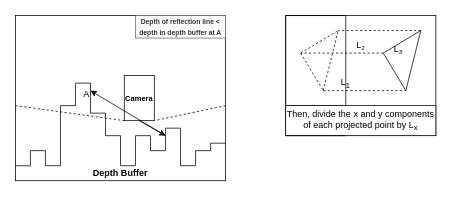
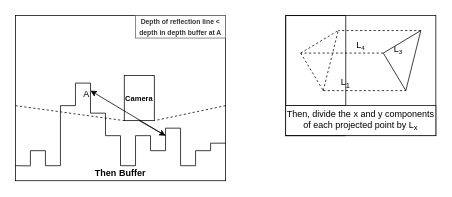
  <mxCell id="0" />
  <mxCell id="1" parent="0" />
  <mxCell id="2" value="" style="rounded=0;whiteSpace=wrap;html=1;fillColor=#FFFFFF;" vertex="1" parent="1"><mxGeometry x="20" y="20" width="280" height="220" as="geometry" /></mxCell>
  <mxCell id="3" value="" style="rounded=0;whiteSpace=wrap;html=1;fillColor=#FFFFFF;" vertex="1" parent="1"><mxGeometry x="380" y="20" width="200" height="160" as="geometry" /></mxCell>
  <mxCell id="4" value="&lt;b&gt;&lt;font style=&quot;font-size: 10px&quot;&gt;Camera&lt;/font&gt;&lt;/b&gt;" style="rounded=0;whiteSpace=wrap;html=1;" vertex="1" parent="1"><mxGeometry x="165" y="100" width="40" height="60" as="geometry" /></mxCell>
  <mxCell id="5" value="" style="endArrow=none;dashed=1;html=1;entryX=0;entryY=1;entryDx=0;entryDy=0;" edge="1" parent="1" target="4"><mxGeometry width="50" height="50" relative="1" as="geometry"><mxPoint x="20" y="140" as="sourcePoint" /><mxPoint x="170" y="60" as="targetPoint" /></mxGeometry></mxCell>
  <mxCell id="6" value="" style="endArrow=none;dashed=1;html=1;entryX=1;entryY=1;entryDx=0;entryDy=0;" edge="1" parent="1" target="4"><mxGeometry width="50" height="50" relative="1" as="geometry"><mxPoint x="300" y="140" as="sourcePoint" /><mxPoint x="150" y="90" as="targetPoint" /></mxGeometry></mxCell>
  <mxCell id="7" value="" style="endArrow=none;html=1;" edge="1" parent="1"><mxGeometry width="50" height="50" relative="1" as="geometry"><mxPoint x="140" y="180" as="sourcePoint" /><mxPoint x="140" y="150" as="targetPoint" /></mxGeometry></mxCell>
  <mxCell id="8" value="" style="endArrow=none;html=1;" edge="1" parent="1"><mxGeometry width="50" height="50" relative="1" as="geometry"><mxPoint x="80" y="140" as="sourcePoint" /><mxPoint x="80" y="220" as="targetPoint" /></mxGeometry></mxCell>
  <mxCell id="9" value="" style="endArrow=none;html=1;" edge="1" parent="1"><mxGeometry width="50" height="50" relative="1" as="geometry"><mxPoint x="200" y="180" as="sourcePoint" /><mxPoint x="180" y="180" as="targetPoint" /></mxGeometry></mxCell>
  <mxCell id="10" value="" style="endArrow=none;html=1;" edge="1" parent="1"><mxGeometry width="50" height="50" relative="1" as="geometry"><mxPoint x="180" y="220" as="sourcePoint" /><mxPoint x="180" y="180" as="targetPoint" /></mxGeometry></mxCell>
  <mxCell id="11" value="" style="endArrow=none;html=1;" edge="1" parent="1"><mxGeometry width="50" height="50" relative="1" as="geometry"><mxPoint x="200" y="200" as="sourcePoint" /><mxPoint x="200" y="180" as="targetPoint" /></mxGeometry></mxCell>
  <mxCell id="12" value="" style="endArrow=classic;html=1;exitX=0.5;exitY=1;exitDx=0;exitDy=0;" edge="1" parent="1" source="4"><mxGeometry width="50" height="50" relative="1" as="geometry"><mxPoint x="230" y="150" as="sourcePoint" /><mxPoint x="220" y="180" as="targetPoint" /></mxGeometry></mxCell>
  <mxCell id="13" value="" style="endArrow=classic;html=1;exitX=0.5;exitY=1;exitDx=0;exitDy=0;" edge="1" parent="1"><mxGeometry width="50" height="50" relative="1" as="geometry"><mxPoint x="220" y="180" as="sourcePoint" /><mxPoint x="120" y="120" as="targetPoint" /></mxGeometry></mxCell>
  <mxCell id="14" value="" style="endArrow=none;html=1;" edge="1" parent="1"><mxGeometry width="50" height="50" relative="1" as="geometry"><mxPoint x="100" y="140" as="sourcePoint" /><mxPoint x="80" y="140" as="targetPoint" /></mxGeometry></mxCell>
  <mxCell id="15" value="" style="endArrow=none;html=1;" edge="1" parent="1"><mxGeometry width="50" height="50" relative="1" as="geometry"><mxPoint x="140" y="150" as="sourcePoint" /><mxPoint x="120" y="150" as="targetPoint" /></mxGeometry></mxCell>
  <mxCell id="16" value="&lt;font style=&quot;font-size: 9px&quot;&gt;&lt;b&gt;Depth of reflection line &amp;lt; depth in depth buffer at A&lt;/b&gt;&lt;/font&gt;" style="text;html=1;align=center;verticalAlign=middle;whiteSpace=wrap;rounded=0;strokeColor=#666666;fontColor=#333333;fillColor=#FFFFFF;" vertex="1" parent="1"><mxGeometry x="180" y="20" width="120" height="30" as="geometry" /></mxCell>
- <mxCell id="17" value="&lt;b&gt;Depth Buffer&lt;/b&gt;" style="text;html=1;strokeColor=none;fillColor=none;align=center;verticalAlign=middle;whiteSpace=wrap;rounded=0;" vertex="1" parent="1"><mxGeometry x="110" y="220" width="100" height="20" as="geometry" /></mxCell>
+ <mxCell id="17" value="&lt;b&gt;Then Buffer&lt;/b&gt;" style="text;html=1;strokeColor=none;fillColor=none;align=center;verticalAlign=middle;whiteSpace=wrap;rounded=0;" vertex="1" parent="1"><mxGeometry x="110" y="220" width="100" height="20" as="geometry" /></mxCell>
  <mxCell id="18" value="A" style="text;html=1;strokeColor=none;fillColor=none;align=center;verticalAlign=middle;whiteSpace=wrap;rounded=0;" vertex="1" parent="1"><mxGeometry x="105" y="115" width="20" height="20" as="geometry" /></mxCell>
  <mxCell id="19" value="" style="endArrow=none;html=1;" edge="1" parent="1"><mxGeometry width="50" height="50" relative="1" as="geometry"><mxPoint x="510" y="70" as="sourcePoint" /><mxPoint x="560" y="40" as="targetPoint" /></mxGeometry></mxCell>
  <mxCell id="20" value="" style="endArrow=none;html=1;" edge="1" parent="1"><mxGeometry width="50" height="50" relative="1" as="geometry"><mxPoint x="510" y="70" as="sourcePoint" /><mxPoint x="540" y="120" as="targetPoint" /></mxGeometry></mxCell>
  <mxCell id="21" value="" style="endArrow=none;html=1;" edge="1" parent="1"><mxGeometry width="50" height="50" relative="1" as="geometry"><mxPoint x="560" y="40" as="sourcePoint" /><mxPoint x="540" y="120" as="targetPoint" /></mxGeometry></mxCell>
  <mxCell id="22" value="" style="endArrow=none;dashed=1;html=1;" edge="1" parent="1"><mxGeometry width="50" height="50" relative="1" as="geometry"><mxPoint x="430" y="120" as="sourcePoint" /><mxPoint x="540" y="120" as="targetPoint" /></mxGeometry></mxCell>
  <mxCell id="23" value="" style="endArrow=none;html=1;" edge="1" parent="1"><mxGeometry width="50" height="50" relative="1" as="geometry"><mxPoint x="460" y="140" as="sourcePoint" /><mxPoint x="460" y="20" as="targetPoint" /></mxGeometry></mxCell>
  <mxCell id="24" value="" style="endArrow=none;html=1;" edge="1" parent="1"><mxGeometry width="50" height="50" relative="1" as="geometry"><mxPoint x="380" y="140" as="sourcePoint" /><mxPoint x="460" y="140" as="targetPoint" /></mxGeometry></mxCell>
  <mxCell id="25" value="" style="endArrow=none;html=1;" edge="1" parent="1"><mxGeometry width="50" height="50" relative="1" as="geometry"><mxPoint x="380" y="140" as="sourcePoint" /><mxPoint x="380" y="20" as="targetPoint" /></mxGeometry></mxCell>
  <mxCell id="26" value="" style="endArrow=none;html=1;" edge="1" parent="1"><mxGeometry width="50" height="50" relative="1" as="geometry"><mxPoint x="380" y="20" as="sourcePoint" /><mxPoint x="460" y="20" as="targetPoint" /></mxGeometry></mxCell>
  <mxCell id="27" value="" style="endArrow=none;dashed=1;html=1;" edge="1" parent="1"><mxGeometry width="50" height="50" relative="1" as="geometry"><mxPoint x="510" y="70" as="sourcePoint" /><mxPoint x="400" y="70" as="targetPoint" /></mxGeometry></mxCell>
  <mxCell id="28" value="" style="endArrow=none;dashed=1;html=1;" edge="1" parent="1"><mxGeometry width="50" height="50" relative="1" as="geometry"><mxPoint x="560" y="40" as="sourcePoint" /><mxPoint x="450" y="40" as="targetPoint" /></mxGeometry></mxCell>
  <mxCell id="29" value="" style="endArrow=none;dashed=1;html=1;" edge="1" parent="1"><mxGeometry width="50" height="50" relative="1" as="geometry"><mxPoint x="400" y="70" as="sourcePoint" /><mxPoint x="450" y="40" as="targetPoint" /></mxGeometry></mxCell>
  <mxCell id="30" value="" style="endArrow=none;dashed=1;html=1;" edge="1" parent="1"><mxGeometry width="50" height="50" relative="1" as="geometry"><mxPoint x="430" y="120" as="sourcePoint" /><mxPoint x="450" y="40" as="targetPoint" /></mxGeometry></mxCell>
  <mxCell id="31" value="" style="endArrow=none;dashed=1;html=1;" edge="1" parent="1"><mxGeometry width="50" height="50" relative="1" as="geometry"><mxPoint x="400" y="70" as="sourcePoint" /><mxPoint x="430" y="120" as="targetPoint" /></mxGeometry></mxCell>
  <mxCell id="32" value="Then, divide the x and y components of each projected point by L&lt;sub&gt;x&lt;/sub&gt;" style="rounded=0;whiteSpace=wrap;html=1;fillColor=#FFFFFF;" vertex="1" parent="1"><mxGeometry x="380" y="140" width="200" height="40" as="geometry" /></mxCell>
  <mxCell id="33" value="L&lt;sub&gt;1&lt;/sub&gt;" style="text;html=1;strokeColor=none;fillColor=none;align=center;verticalAlign=middle;whiteSpace=wrap;rounded=0;" vertex="1" parent="1"><mxGeometry x="440" y="100" width="40" height="20" as="geometry" /></mxCell>
- <mxCell id="34" value="L&lt;span style=&quot;font-size: 10px&quot;&gt;&lt;sub&gt;2&lt;/sub&gt;&lt;/span&gt;" style="text;html=1;strokeColor=none;fillColor=none;align=center;verticalAlign=middle;whiteSpace=wrap;rounded=0;" vertex="1" parent="1"><mxGeometry x="460" y="50" width="40" height="20" as="geometry" /></mxCell>
+ <mxCell id="34" value="L&lt;span style=&quot;font-size: 10px&quot;&gt;&lt;sub&gt;4&lt;/sub&gt;&lt;/span&gt;" style="text;html=1;strokeColor=none;fillColor=none;align=center;verticalAlign=middle;whiteSpace=wrap;rounded=0;" vertex="1" parent="1"><mxGeometry x="460" y="50" width="40" height="20" as="geometry" /></mxCell>
  <mxCell id="35" value="L&lt;span style=&quot;font-size: 10px&quot;&gt;&lt;sub&gt;3&lt;/sub&gt;&lt;/span&gt;" style="text;html=1;strokeColor=none;fillColor=none;align=center;verticalAlign=middle;whiteSpace=wrap;rounded=0;" vertex="1" parent="1"><mxGeometry x="510" y="55" width="40" height="20" as="geometry" /></mxCell>
  <mxCell id="36" value="" style="endArrow=none;html=1;" edge="1" parent="1"><mxGeometry width="50" height="50" relative="1" as="geometry"><mxPoint x="379.43" y="180" as="sourcePoint" /><mxPoint x="459.43" y="180" as="targetPoint" /></mxGeometry></mxCell>
  <mxCell id="37" value="" style="endArrow=none;html=1;" edge="1" parent="1"><mxGeometry width="50" height="50" relative="1" as="geometry"><mxPoint x="20" y="220.002" as="sourcePoint" /><mxPoint x="40" y="220.24" as="targetPoint" /></mxGeometry></mxCell>
  <mxCell id="38" value="" style="endArrow=none;html=1;" edge="1" parent="1"><mxGeometry width="50" height="50" relative="1" as="geometry"><mxPoint x="40" y="220.002" as="sourcePoint" /><mxPoint x="40" y="200" as="targetPoint" /></mxGeometry></mxCell>
  <mxCell id="39" value="" style="endArrow=none;html=1;" edge="1" parent="1"><mxGeometry width="50" height="50" relative="1" as="geometry"><mxPoint x="60" y="200" as="sourcePoint" /><mxPoint x="40" y="200" as="targetPoint" /></mxGeometry></mxCell>
  <mxCell id="40" value="" style="endArrow=none;html=1;" edge="1" parent="1"><mxGeometry width="50" height="50" relative="1" as="geometry"><mxPoint x="60" y="220" as="sourcePoint" /><mxPoint x="60" y="200" as="targetPoint" /></mxGeometry></mxCell>
  <mxCell id="41" value="" style="endArrow=none;html=1;" edge="1" parent="1"><mxGeometry width="50" height="50" relative="1" as="geometry"><mxPoint x="60" y="220" as="sourcePoint" /><mxPoint x="80" y="220" as="targetPoint" /></mxGeometry></mxCell>
  <mxCell id="42" value="" style="endArrow=none;html=1;" edge="1" parent="1"><mxGeometry width="50" height="50" relative="1" as="geometry"><mxPoint x="100" y="120" as="sourcePoint" /><mxPoint x="100" y="140" as="targetPoint" /></mxGeometry></mxCell>
  <mxCell id="43" value="" style="endArrow=none;html=1;" edge="1" parent="1"><mxGeometry width="50" height="50" relative="1" as="geometry"><mxPoint x="100" y="110" as="sourcePoint" /><mxPoint x="100" y="120" as="targetPoint" /></mxGeometry></mxCell>
  <mxCell id="44" value="" style="endArrow=none;html=1;" edge="1" parent="1"><mxGeometry width="50" height="50" relative="1" as="geometry"><mxPoint x="100" y="110" as="sourcePoint" /><mxPoint x="120" y="110" as="targetPoint" /></mxGeometry></mxCell>
  <mxCell id="45" value="" style="endArrow=none;html=1;" edge="1" parent="1"><mxGeometry width="50" height="50" relative="1" as="geometry"><mxPoint x="120" y="110" as="sourcePoint" /><mxPoint x="120" y="150" as="targetPoint" /></mxGeometry></mxCell>
  <mxCell id="46" value="" style="endArrow=none;html=1;" edge="1" parent="1"><mxGeometry width="50" height="50" relative="1" as="geometry"><mxPoint x="140" y="180" as="sourcePoint" /><mxPoint x="160" y="180" as="targetPoint" /></mxGeometry></mxCell>
  <mxCell id="47" value="" style="endArrow=none;html=1;" edge="1" parent="1"><mxGeometry width="50" height="50" relative="1" as="geometry"><mxPoint x="160" y="180" as="sourcePoint" /><mxPoint x="160" y="220" as="targetPoint" /></mxGeometry></mxCell>
  <mxCell id="48" value="" style="endArrow=none;html=1;" edge="1" parent="1"><mxGeometry width="50" height="50" relative="1" as="geometry"><mxPoint x="160" y="220" as="sourcePoint" /><mxPoint x="180" y="220" as="targetPoint" /></mxGeometry></mxCell>
  <mxCell id="49" value="" style="endArrow=none;html=1;" edge="1" parent="1"><mxGeometry width="50" height="50" relative="1" as="geometry"><mxPoint x="200" y="200" as="sourcePoint" /><mxPoint x="220" y="200" as="targetPoint" /></mxGeometry></mxCell>
  <mxCell id="50" value="" style="endArrow=none;html=1;" edge="1" parent="1"><mxGeometry width="50" height="50" relative="1" as="geometry"><mxPoint x="220" y="170" as="sourcePoint" /><mxPoint x="220" y="200" as="targetPoint" /></mxGeometry></mxCell>
  <mxCell id="51" value="" style="endArrow=none;html=1;" edge="1" parent="1"><mxGeometry width="50" height="50" relative="1" as="geometry"><mxPoint x="220" y="170" as="sourcePoint" /><mxPoint x="240" y="170" as="targetPoint" /></mxGeometry></mxCell>
  <mxCell id="52" value="" style="endArrow=none;html=1;" edge="1" parent="1"><mxGeometry width="50" height="50" relative="1" as="geometry"><mxPoint x="240" y="170" as="sourcePoint" /><mxPoint x="240" y="220" as="targetPoint" /></mxGeometry></mxCell>
  <mxCell id="53" value="" style="endArrow=none;html=1;" edge="1" parent="1"><mxGeometry width="50" height="50" relative="1" as="geometry"><mxPoint x="260" y="220" as="sourcePoint" /><mxPoint x="240" y="220" as="targetPoint" /></mxGeometry></mxCell>
  <mxCell id="54" value="" style="endArrow=none;html=1;" edge="1" parent="1"><mxGeometry width="50" height="50" relative="1" as="geometry"><mxPoint x="260" y="200" as="sourcePoint" /><mxPoint x="260" y="220" as="targetPoint" /></mxGeometry></mxCell>
  <mxCell id="55" value="" style="endArrow=none;html=1;" edge="1" parent="1"><mxGeometry width="50" height="50" relative="1" as="geometry"><mxPoint x="280" y="200" as="sourcePoint" /><mxPoint x="260" y="200" as="targetPoint" /></mxGeometry></mxCell>
  <mxCell id="56" value="" style="endArrow=none;html=1;" edge="1" parent="1"><mxGeometry width="50" height="50" relative="1" as="geometry"><mxPoint x="280" y="190" as="sourcePoint" /><mxPoint x="280" y="200" as="targetPoint" /></mxGeometry></mxCell>
  <mxCell id="57" value="" style="endArrow=none;html=1;" edge="1" parent="1"><mxGeometry width="50" height="50" relative="1" as="geometry"><mxPoint x="300" y="190" as="sourcePoint" /><mxPoint x="280" y="190" as="targetPoint" /></mxGeometry></mxCell>
